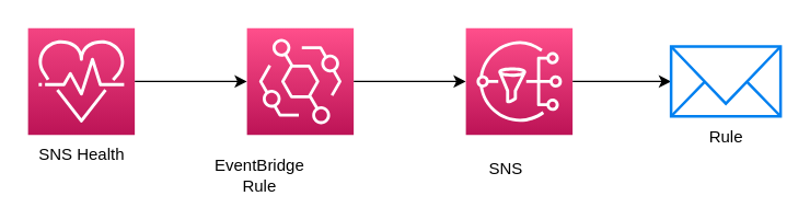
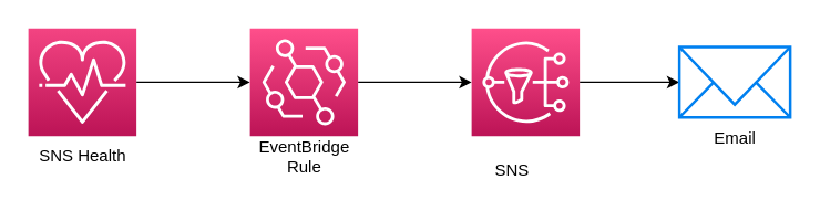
  <mxCell id="0" />
  <mxCell id="1" parent="0" />
  <mxCell id="2" style="edgeStyle=orthogonalEdgeStyle;rounded=0;orthogonalLoop=1;jettySize=auto;html=1;exitX=1;exitY=0.5;exitDx=0;exitDy=0;exitPerimeter=0;entryX=0;entryY=0.5;entryDx=0;entryDy=0;entryPerimeter=0;" edge="1" parent="1" source="3" target="5"><mxGeometry relative="1" as="geometry" /></mxCell>
  <mxCell id="3" value="" style="sketch=0;points=[[0,0,0],[0.25,0,0],[0.5,0,0],[0.75,0,0],[1,0,0],[0,1,0],[0.25,1,0],[0.5,1,0],[0.75,1,0],[1,1,0],[0,0.25,0],[0,0.5,0],[0,0.75,0],[1,0.25,0],[1,0.5,0],[1,0.75,0]];points=[[0,0,0],[0.25,0,0],[0.5,0,0],[0.75,0,0],[1,0,0],[0,1,0],[0.25,1,0],[0.5,1,0],[0.75,1,0],[1,1,0],[0,0.25,0],[0,0.5,0],[0,0.75,0],[1,0.25,0],[1,0.5,0],[1,0.75,0]];outlineConnect=0;fontColor=#232F3E;gradientColor=#F34482;gradientDirection=north;fillColor=#BC1356;strokeColor=#ffffff;dashed=0;verticalLabelPosition=bottom;verticalAlign=top;align=center;html=1;fontSize=12;fontStyle=0;aspect=fixed;shape=mxgraph.aws4.resourceIcon;resIcon=mxgraph.aws4.personal_health_dashboard;" vertex="1" parent="1"><mxGeometry x="20" y="20" width="78" height="78" as="geometry" /></mxCell>
  <mxCell id="4" style="edgeStyle=orthogonalEdgeStyle;rounded=0;orthogonalLoop=1;jettySize=auto;html=1;exitX=1;exitY=0.5;exitDx=0;exitDy=0;exitPerimeter=0;entryX=0;entryY=0.5;entryDx=0;entryDy=0;entryPerimeter=0;" edge="1" parent="1" source="5" target="7"><mxGeometry relative="1" as="geometry" /></mxCell>
  <mxCell id="5" value="" style="sketch=0;points=[[0,0,0],[0.25,0,0],[0.5,0,0],[0.75,0,0],[1,0,0],[0,1,0],[0.25,1,0],[0.5,1,0],[0.75,1,0],[1,1,0],[0,0.25,0],[0,0.5,0],[0,0.75,0],[1,0.25,0],[1,0.5,0],[1,0.75,0]];outlineConnect=0;fontColor=#232F3E;gradientColor=#FF4F8B;gradientDirection=north;fillColor=#BC1356;strokeColor=#ffffff;dashed=0;verticalLabelPosition=bottom;verticalAlign=top;align=center;html=1;fontSize=12;fontStyle=0;aspect=fixed;shape=mxgraph.aws4.resourceIcon;resIcon=mxgraph.aws4.eventbridge;" vertex="1" parent="1"><mxGeometry x="180" y="20" width="78" height="78" as="geometry" /></mxCell>
  <mxCell id="6" value="" style="edgeStyle=orthogonalEdgeStyle;rounded=0;orthogonalLoop=1;jettySize=auto;html=1;" edge="1" parent="1" source="7" target="11"><mxGeometry relative="1" as="geometry" /></mxCell>
  <mxCell id="7" value="" style="sketch=0;points=[[0,0,0],[0.25,0,0],[0.5,0,0],[0.75,0,0],[1,0,0],[0,1,0],[0.25,1,0],[0.5,1,0],[0.75,1,0],[1,1,0],[0,0.25,0],[0,0.5,0],[0,0.75,0],[1,0.25,0],[1,0.5,0],[1,0.75,0]];outlineConnect=0;fontColor=#232F3E;gradientColor=#FF4F8B;gradientDirection=north;fillColor=#BC1356;strokeColor=#ffffff;dashed=0;verticalLabelPosition=bottom;verticalAlign=top;align=center;html=1;fontSize=12;fontStyle=0;aspect=fixed;shape=mxgraph.aws4.resourceIcon;resIcon=mxgraph.aws4.sns;" vertex="1" parent="1"><mxGeometry x="340" y="20" width="78" height="78" as="geometry" /></mxCell>
- <mxCell id="8" value="EventBridge Rule" style="text;strokeColor=none;align=center;fillColor=none;html=1;verticalAlign=middle;whiteSpace=wrap;rounded=0;" vertex="1" parent="1"><mxGeometry x="154.5" y="113" width="69" height="30" as="geometry" /></mxCell>
+ <mxCell id="8" value="EventBridge Rule" style="text;strokeColor=none;align=center;fillColor=none;html=1;verticalAlign=middle;whiteSpace=wrap;rounded=0;" vertex="1" parent="1"><mxGeometry x="184.5" y="98" width="69" height="30" as="geometry" /></mxCell>
  <mxCell id="9" value="SNS Health" style="text;strokeColor=none;align=center;fillColor=none;html=1;verticalAlign=middle;whiteSpace=wrap;rounded=0;" vertex="1" parent="1"><mxGeometry x="24.5" y="98" width="69" height="30" as="geometry" /></mxCell>
  <mxCell id="10" value="SNS" style="text;strokeColor=none;align=center;fillColor=none;html=1;verticalAlign=middle;whiteSpace=wrap;rounded=0;" vertex="1" parent="1"><mxGeometry x="334.5" y="108" width="69" height="30" as="geometry" /></mxCell>
  <mxCell id="11" value="" style="html=1;verticalLabelPosition=bottom;align=center;labelBackgroundColor=#ffffff;verticalAlign=top;strokeWidth=2;strokeColor=#0080F0;shadow=0;dashed=0;shape=mxgraph.ios7.icons.mail;" vertex="1" parent="1"><mxGeometry x="490" y="33.5" width="80" height="51" as="geometry" /></mxCell>
- <mxCell id="12" value="Rule" style="text;strokeColor=none;align=center;fillColor=none;html=1;verticalAlign=middle;whiteSpace=wrap;rounded=0;" vertex="1" parent="1"><mxGeometry x="495.5" y="84.5" width="69" height="30" as="geometry" /></mxCell>
+ <mxCell id="12" value="Email" style="text;strokeColor=none;align=center;fillColor=none;html=1;verticalAlign=middle;whiteSpace=wrap;rounded=0;" vertex="1" parent="1"><mxGeometry x="495.5" y="84.5" width="69" height="30" as="geometry" /></mxCell>
